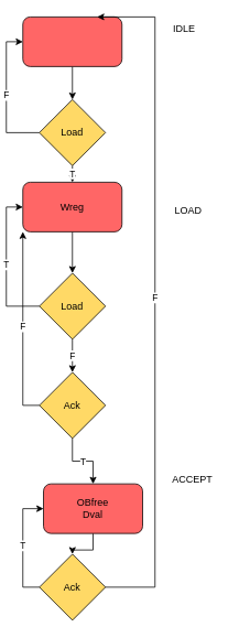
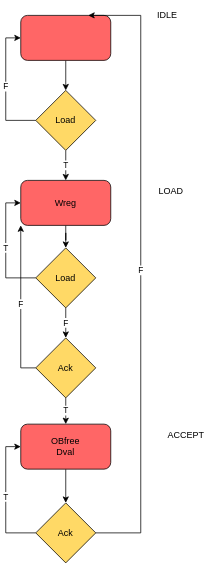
  <mxCell id="0" />
  <mxCell id="1" parent="0" />
  <mxCell id="2" style="edgeStyle=orthogonalEdgeStyle;rounded=0;orthogonalLoop=1;jettySize=auto;html=1;exitX=0.5;exitY=1;exitDx=0;exitDy=0;entryX=0.5;entryY=0;entryDx=0;entryDy=0;" edge="1" parent="1" source="3" target="6"><mxGeometry relative="1" as="geometry" /></mxCell>
  <mxCell id="3" value="" style="rounded=1;whiteSpace=wrap;html=1;fillColor=#FF6666;" vertex="1" parent="1"><mxGeometry x="20" y="20" width="120" height="60" as="geometry" /></mxCell>
  <mxCell id="4" value="T" style="edgeStyle=orthogonalEdgeStyle;rounded=0;orthogonalLoop=1;jettySize=auto;html=1;exitX=0.5;exitY=1;exitDx=0;exitDy=0;entryX=0.5;entryY=0;entryDx=0;entryDy=0;" edge="1" parent="1" source="6" target="8"><mxGeometry relative="1" as="geometry" /></mxCell>
  <mxCell id="5" value="F" style="edgeStyle=orthogonalEdgeStyle;rounded=0;orthogonalLoop=1;jettySize=auto;html=1;exitX=0;exitY=0.5;exitDx=0;exitDy=0;entryX=0;entryY=0.5;entryDx=0;entryDy=0;" edge="1" parent="1" source="6" target="3"><mxGeometry relative="1" as="geometry"><mxPoint x="-90" y="160" as="targetPoint" /></mxGeometry></mxCell>
  <mxCell id="6" value="Load" style="rhombus;whiteSpace=wrap;html=1;fillColor=#FFD966;" vertex="1" parent="1"><mxGeometry x="40" y="120" width="80" height="80" as="geometry" /></mxCell>
  <mxCell id="7" value="" style="edgeStyle=orthogonalEdgeStyle;rounded=0;orthogonalLoop=1;jettySize=auto;html=1;" edge="1" parent="1" source="8" target="11"><mxGeometry relative="1" as="geometry" /></mxCell>
- <mxCell id="8" value="Wreg" style="rounded=1;whiteSpace=wrap;html=1;fillColor=#FF6666;" vertex="1" parent="1"><mxGeometry x="20" y="220" width="120" height="60" as="geometry" /></mxCell>
+ <mxCell id="8" value="Wreg" style="rounded=1;whiteSpace=wrap;html=1;fillColor=#FF6666;" vertex="1" parent="1"><mxGeometry x="20" y="240" width="120" height="60" as="geometry" /></mxCell>
  <mxCell id="9" value="F" style="edgeStyle=orthogonalEdgeStyle;rounded=0;orthogonalLoop=1;jettySize=auto;html=1;exitX=0.5;exitY=1;exitDx=0;exitDy=0;entryX=0.5;entryY=0;entryDx=0;entryDy=0;" edge="1" parent="1" source="11" target="14"><mxGeometry relative="1" as="geometry" /></mxCell>
  <mxCell id="10" value="T" style="edgeStyle=orthogonalEdgeStyle;rounded=0;orthogonalLoop=1;jettySize=auto;html=1;exitX=0;exitY=0.5;exitDx=0;exitDy=0;entryX=0;entryY=0.5;entryDx=0;entryDy=0;" edge="1" parent="1" source="11" target="8"><mxGeometry relative="1" as="geometry" /></mxCell>
  <mxCell id="11" value="Load" style="rhombus;whiteSpace=wrap;html=1;fillColor=#FFD966;" vertex="1" parent="1"><mxGeometry x="40" y="330" width="80" height="80" as="geometry" /></mxCell>
  <mxCell id="12" value="T" style="edgeStyle=orthogonalEdgeStyle;rounded=0;orthogonalLoop=1;jettySize=auto;html=1;" edge="1" parent="1" source="14" target="16"><mxGeometry relative="1" as="geometry" /></mxCell>
  <mxCell id="13" value="F" style="edgeStyle=orthogonalEdgeStyle;rounded=0;orthogonalLoop=1;jettySize=auto;html=1;exitX=0;exitY=0.5;exitDx=0;exitDy=0;entryX=0;entryY=1;entryDx=0;entryDy=0;" edge="1" parent="1" source="14" target="8"><mxGeometry relative="1" as="geometry" /></mxCell>
  <mxCell id="14" value="Ack" style="rhombus;whiteSpace=wrap;html=1;fillColor=#FFD966;" vertex="1" parent="1"><mxGeometry x="40" y="450" width="80" height="80" as="geometry" /></mxCell>
  <mxCell id="15" value="" style="edgeStyle=orthogonalEdgeStyle;rounded=0;orthogonalLoop=1;jettySize=auto;html=1;" edge="1" parent="1" source="16" target="18"><mxGeometry relative="1" as="geometry" /></mxCell>
- <mxCell id="16" value="OBfree&lt;br&gt;Dval" style="rounded=1;whiteSpace=wrap;html=1;fillColor=#FF6666;" vertex="1" parent="1"><mxGeometry x="45" y="585" width="120" height="60" as="geometry" /></mxCell>
+ <mxCell id="16" value="OBfree&lt;br&gt;Dval" style="rounded=1;whiteSpace=wrap;html=1;fillColor=#FF6666;" vertex="1" parent="1"><mxGeometry x="20" y="565" width="120" height="60" as="geometry" /></mxCell>
  <mxCell id="17" value="T" style="edgeStyle=orthogonalEdgeStyle;rounded=0;orthogonalLoop=1;jettySize=auto;html=1;exitX=0;exitY=0.5;exitDx=0;exitDy=0;entryX=0;entryY=0.5;entryDx=0;entryDy=0;" edge="1" parent="1" source="18" target="16"><mxGeometry relative="1" as="geometry" /></mxCell>
  <mxCell id="18" value="Ack" style="rhombus;whiteSpace=wrap;html=1;fillColor=#FFD966;" vertex="1" parent="1"><mxGeometry x="40" y="670" width="80" height="80" as="geometry" /></mxCell>
- <mxCell id="19" value="IDLE" style="text;html=1;align=center;verticalAlign=middle;resizable=0;points=[];autosize=1;strokeColor=none;fillColor=none;" vertex="1" parent="1"><mxGeometry x="190" y="20" width="50" height="30" as="geometry" /></mxCell>
+ <mxCell id="19" value="IDLE" style="text;html=1;align=center;verticalAlign=middle;resizable=0;points=[];autosize=1;strokeColor=none;fillColor=none;" vertex="1" parent="1"><mxGeometry x="190" y="5" width="50" height="30" as="geometry" /></mxCell>
  <mxCell id="20" value="LOAD" style="text;html=1;align=center;verticalAlign=middle;resizable=0;points=[];autosize=1;strokeColor=none;fillColor=none;" vertex="1" parent="1"><mxGeometry x="190" y="240" width="60" height="30" as="geometry" /></mxCell>
- <mxCell id="21" value="ACCEPT" style="text;html=1;align=center;verticalAlign=middle;resizable=0;points=[];autosize=1;strokeColor=none;fillColor=none;" vertex="1" parent="1"><mxGeometry x="190" y="565" width="70" height="30" as="geometry" /></mxCell>
+ <mxCell id="21" value="ACCEPT" style="text;html=1;align=center;verticalAlign=middle;resizable=0;points=[];autosize=1;strokeColor=none;fillColor=none;" vertex="1" parent="1"><mxGeometry x="205" y="565" width="70" height="30" as="geometry" /></mxCell>
  <mxCell id="22" value="F" style="endArrow=classic;html=1;rounded=0;entryX=0.75;entryY=0;entryDx=0;entryDy=0;exitX=1;exitY=0.5;exitDx=0;exitDy=0;" edge="1" parent="1" source="18" target="3"><mxGeometry width="50" height="50" relative="1" as="geometry"><mxPoint x="290" y="20" as="sourcePoint" /><mxPoint x="180" y="50" as="targetPoint" /><Array as="points"><mxPoint x="180" y="710" /><mxPoint x="180" y="20" /></Array></mxGeometry></mxCell>
